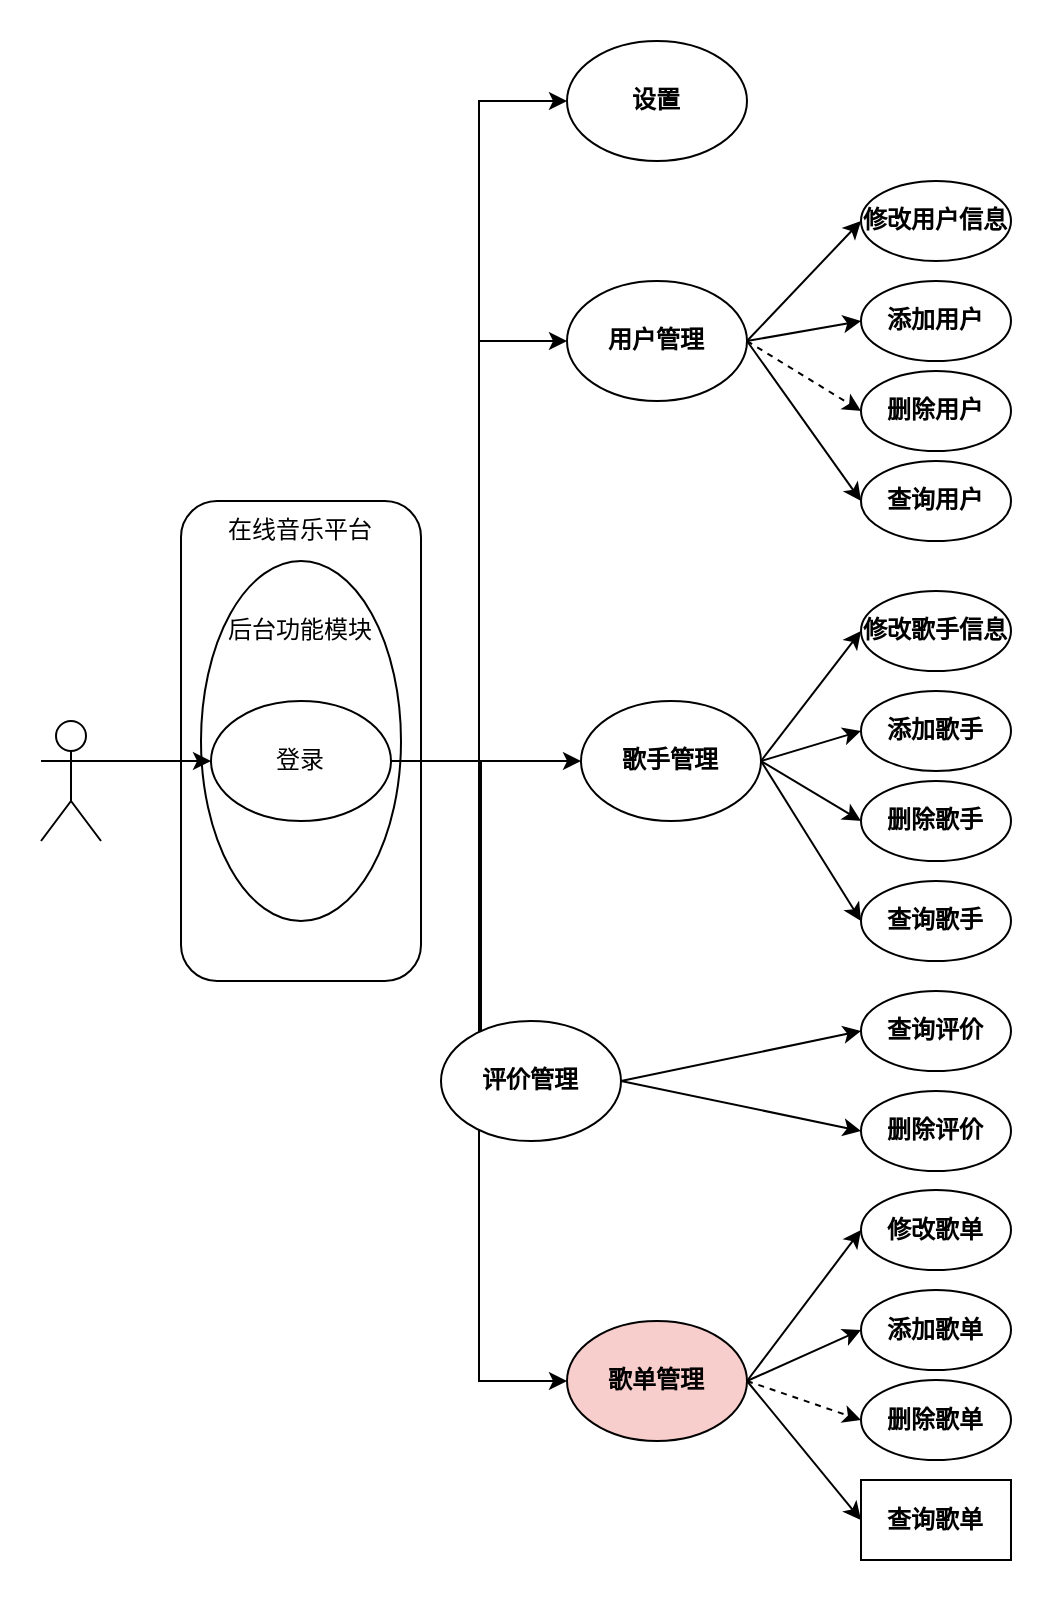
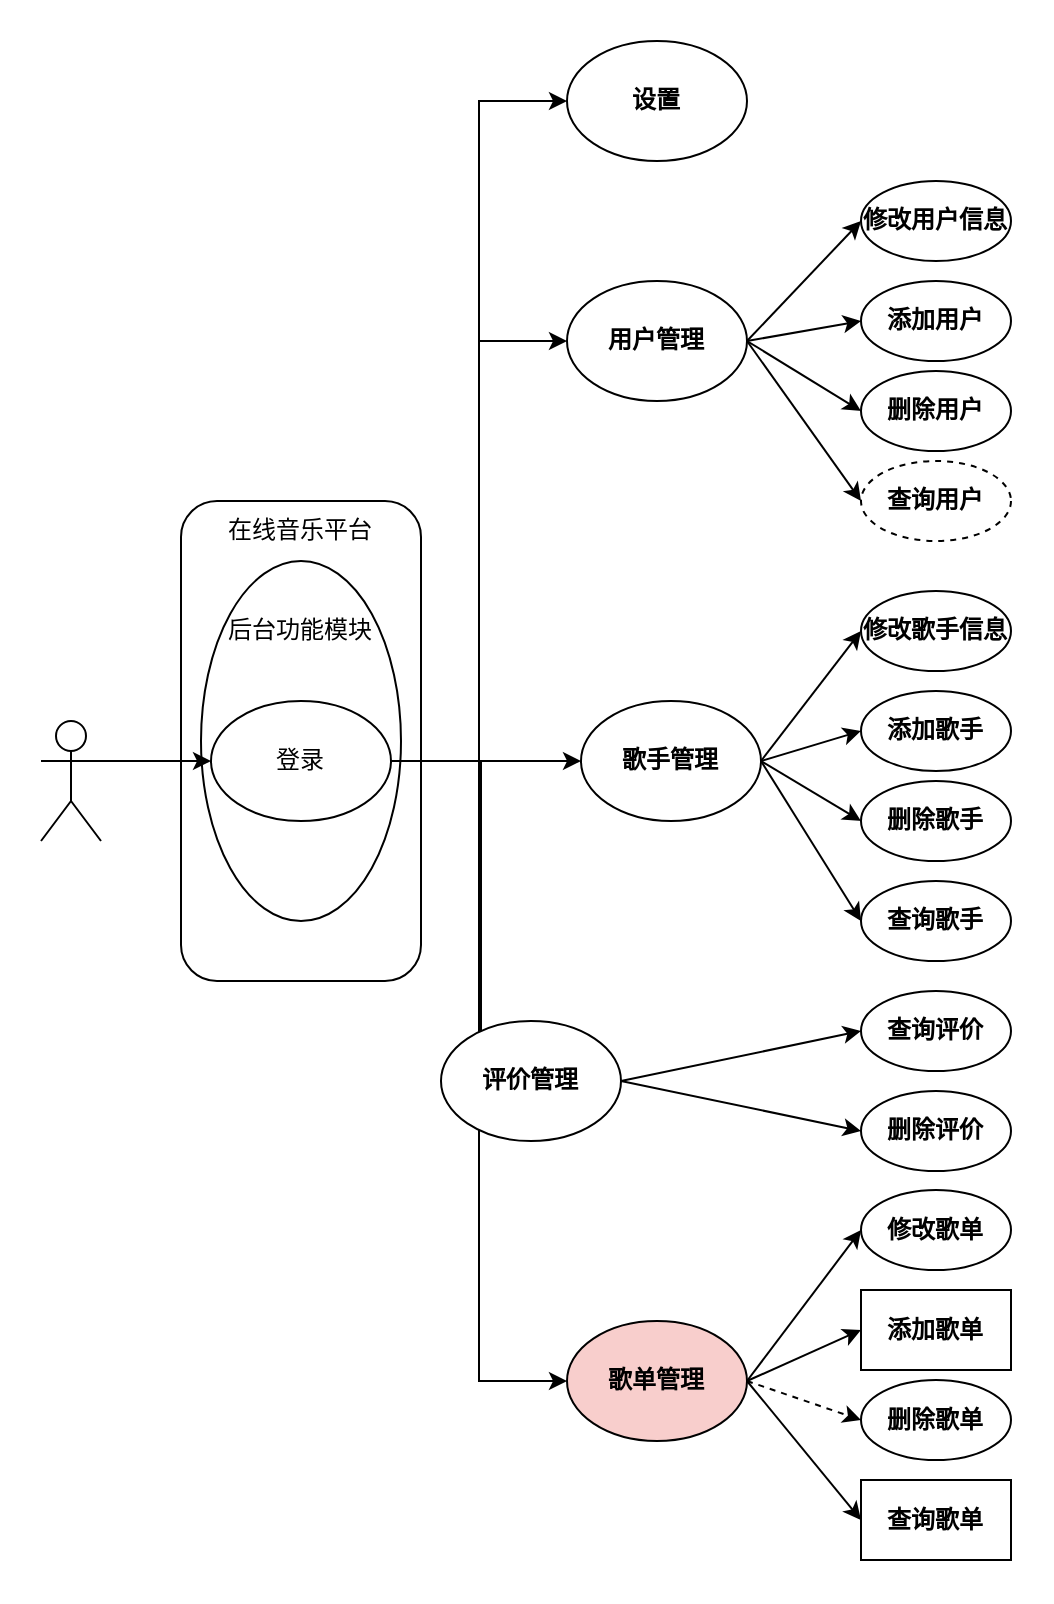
  <mxCell id="0" />
  <mxCell id="1" parent="0" />
  <mxCell id="2" value="" style="shape=umlActor;verticalLabelPosition=bottom;verticalAlign=top;html=1;outlineConnect=0;" vertex="1" parent="1"><mxGeometry x="20" y="360" width="30" height="60" as="geometry" /></mxCell>
  <mxCell id="3" value="" style="rounded=1;whiteSpace=wrap;html=1;" vertex="1" parent="1"><mxGeometry x="90" y="250" width="120" height="240" as="geometry" /></mxCell>
  <mxCell id="4" value="" style="ellipse;whiteSpace=wrap;html=1;" vertex="1" parent="1"><mxGeometry x="100" y="280" width="100" height="180" as="geometry" /></mxCell>
  <mxCell id="5" value="在线音乐平台" style="text;html=1;align=center;verticalAlign=middle;whiteSpace=wrap;rounded=0;" vertex="1" parent="1"><mxGeometry x="110" y="250" width="80" height="30" as="geometry" /></mxCell>
  <mxCell id="6" style="edgeStyle=orthogonalEdgeStyle;rounded=0;orthogonalLoop=1;jettySize=auto;html=1;exitX=1;exitY=0.5;exitDx=0;exitDy=0;entryX=0;entryY=0.5;entryDx=0;entryDy=0;" edge="1" parent="1" source="11" target="14"><mxGeometry relative="1" as="geometry"><mxPoint x="250" y="50" as="targetPoint" /></mxGeometry></mxCell>
  <mxCell id="7" style="edgeStyle=orthogonalEdgeStyle;rounded=0;orthogonalLoop=1;jettySize=auto;html=1;exitX=1;exitY=0.5;exitDx=0;exitDy=0;entryX=0;entryY=0.5;entryDx=0;entryDy=0;" edge="1" parent="1" source="11" target="15"><mxGeometry relative="1" as="geometry" /></mxCell>
  <mxCell id="8" style="edgeStyle=orthogonalEdgeStyle;rounded=0;orthogonalLoop=1;jettySize=auto;html=1;exitX=1;exitY=0.5;exitDx=0;exitDy=0;entryX=0;entryY=0.5;entryDx=0;entryDy=0;" edge="1" parent="1" source="11" target="16"><mxGeometry relative="1" as="geometry" /></mxCell>
  <mxCell id="9" style="edgeStyle=orthogonalEdgeStyle;rounded=0;orthogonalLoop=1;jettySize=auto;html=1;exitX=1;exitY=0.5;exitDx=0;exitDy=0;entryX=0;entryY=0.5;entryDx=0;entryDy=0;" edge="1" parent="1" source="11" target="17"><mxGeometry relative="1" as="geometry"><Array as="points"><mxPoint x="240" y="380" /><mxPoint x="240" y="540" /></Array></mxGeometry></mxCell>
  <mxCell id="10" style="edgeStyle=orthogonalEdgeStyle;rounded=0;orthogonalLoop=1;jettySize=auto;html=1;exitX=1;exitY=0.5;exitDx=0;exitDy=0;entryX=0;entryY=0.5;entryDx=0;entryDy=0;" edge="1" parent="1" source="11" target="18"><mxGeometry relative="1" as="geometry" /></mxCell>
  <mxCell id="11" value="登录" style="ellipse;whiteSpace=wrap;html=1;" vertex="1" parent="1"><mxGeometry x="105" y="350" width="90" height="60" as="geometry" /></mxCell>
  <mxCell id="12" value="后台功能模块" style="text;html=1;align=center;verticalAlign=middle;whiteSpace=wrap;rounded=0;" vertex="1" parent="1"><mxGeometry x="105" y="300" width="90" height="30" as="geometry" /></mxCell>
  <mxCell id="13" value="" style="endArrow=classic;html=1;rounded=0;entryX=0;entryY=0.5;entryDx=0;entryDy=0;" edge="1" parent="1" target="11"><mxGeometry width="50" height="50" relative="1" as="geometry"><mxPoint x="50" y="380" as="sourcePoint" /><mxPoint x="100" y="330" as="targetPoint" /></mxGeometry></mxCell>
  <mxCell id="14" value="设置" style="ellipse;whiteSpace=wrap;html=1;fontStyle=1" vertex="1" parent="1"><mxGeometry x="283" y="20" width="90" height="60" as="geometry" /></mxCell>
  <mxCell id="15" value="用户管理" style="ellipse;whiteSpace=wrap;html=1;fontStyle=1" vertex="1" parent="1"><mxGeometry x="283" y="140" width="90" height="60" as="geometry" /></mxCell>
  <mxCell id="16" value="歌手管理" style="ellipse;whiteSpace=wrap;html=1;fontStyle=1" vertex="1" parent="1"><mxGeometry x="290" y="350" width="90" height="60" as="geometry" /></mxCell>
  <mxCell id="17" value="评价管理" style="ellipse;whiteSpace=wrap;html=1;fontStyle=1" vertex="1" parent="1"><mxGeometry x="220" y="510" width="90" height="60" as="geometry" /></mxCell>
  <mxCell id="18" value="歌单管理" style="ellipse;whiteSpace=wrap;html=1;fontStyle=1;fillColor=#f8cecc;" vertex="1" parent="1"><mxGeometry x="283" y="660" width="90" height="60" as="geometry" /></mxCell>
  <mxCell id="19" value="修改用户信息" style="ellipse;whiteSpace=wrap;html=1;fontStyle=1" vertex="1" parent="1"><mxGeometry x="430" y="90" width="75" height="40" as="geometry" /></mxCell>
- <mxCell id="20" value="查询用户" style="ellipse;whiteSpace=wrap;html=1;fontStyle=1" vertex="1" parent="1"><mxGeometry x="430" y="230" width="75" height="40" as="geometry" /></mxCell>
+ <mxCell id="20" value="查询用户" style="ellipse;whiteSpace=wrap;html=1;fontStyle=1;dashed=1;" vertex="1" parent="1"><mxGeometry x="430" y="230" width="75" height="40" as="geometry" /></mxCell>
  <mxCell id="21" value="删除用户" style="ellipse;whiteSpace=wrap;html=1;fontStyle=1" vertex="1" parent="1"><mxGeometry x="430" y="185" width="75" height="40" as="geometry" /></mxCell>
  <mxCell id="22" value="添加用户" style="ellipse;whiteSpace=wrap;html=1;fontStyle=1" vertex="1" parent="1"><mxGeometry x="430" y="140" width="75" height="40" as="geometry" /></mxCell>
  <mxCell id="23" value="修改歌手信息" style="ellipse;whiteSpace=wrap;html=1;fontStyle=1" vertex="1" parent="1"><mxGeometry x="430" y="295" width="75" height="40" as="geometry" /></mxCell>
  <mxCell id="24" value="查询歌手" style="ellipse;whiteSpace=wrap;html=1;fontStyle=1" vertex="1" parent="1"><mxGeometry x="430" y="440" width="75" height="40" as="geometry" /></mxCell>
  <mxCell id="25" value="删除歌手" style="ellipse;whiteSpace=wrap;html=1;fontStyle=1" vertex="1" parent="1"><mxGeometry x="430" y="390" width="75" height="40" as="geometry" /></mxCell>
  <mxCell id="26" value="添加歌手" style="ellipse;whiteSpace=wrap;html=1;fontStyle=1" vertex="1" parent="1"><mxGeometry x="430" y="345" width="75" height="40" as="geometry" /></mxCell>
  <mxCell id="27" value="查询评价" style="ellipse;whiteSpace=wrap;html=1;fontStyle=1" vertex="1" parent="1"><mxGeometry x="430" y="495" width="75" height="40" as="geometry" /></mxCell>
  <mxCell id="28" value="删除评价" style="ellipse;whiteSpace=wrap;html=1;fontStyle=1" vertex="1" parent="1"><mxGeometry x="430" y="545" width="75" height="40" as="geometry" /></mxCell>
  <mxCell id="29" value="修改歌单" style="ellipse;whiteSpace=wrap;html=1;fontStyle=1" vertex="1" parent="1"><mxGeometry x="430" y="594.5" width="75" height="40" as="geometry" /></mxCell>
  <mxCell id="30" value="查询歌单" style="whiteSpace=wrap;html=1;fontStyle=1;rounded=0;" vertex="1" parent="1"><mxGeometry x="430" y="739.5" width="75" height="40" as="geometry" /></mxCell>
  <mxCell id="31" value="删除歌单" style="ellipse;whiteSpace=wrap;html=1;fontStyle=1" vertex="1" parent="1"><mxGeometry x="430" y="689.5" width="75" height="40" as="geometry" /></mxCell>
- <mxCell id="32" value="添加歌单" style="ellipse;whiteSpace=wrap;html=1;fontStyle=1" vertex="1" parent="1"><mxGeometry x="430" y="644.5" width="75" height="40" as="geometry" /></mxCell>
+ <mxCell id="32" value="添加歌单" style="whiteSpace=wrap;html=1;fontStyle=1;rounded=0;" vertex="1" parent="1"><mxGeometry x="430" y="644.5" width="75" height="40" as="geometry" /></mxCell>
  <mxCell id="33" value="" style="endArrow=classic;html=1;rounded=0;exitX=1;exitY=0.5;exitDx=0;exitDy=0;entryX=0;entryY=0.5;entryDx=0;entryDy=0;" edge="1" parent="1" source="15" target="19"><mxGeometry width="50" height="50" relative="1" as="geometry"><mxPoint x="270" y="350" as="sourcePoint" /><mxPoint x="320" y="300" as="targetPoint" /></mxGeometry></mxCell>
  <mxCell id="34" value="" style="endArrow=classic;html=1;rounded=0;exitX=1;exitY=0.5;exitDx=0;exitDy=0;entryX=0;entryY=0.5;entryDx=0;entryDy=0;" edge="1" parent="1" source="15" target="22"><mxGeometry width="50" height="50" relative="1" as="geometry"><mxPoint x="383" y="180" as="sourcePoint" /><mxPoint x="440" y="120" as="targetPoint" /></mxGeometry></mxCell>
- <mxCell id="35" value="" style="endArrow=classic;html=1;rounded=0;exitX=1;exitY=0.5;exitDx=0;exitDy=0;entryX=0;entryY=0.5;entryDx=0;entryDy=0;dashed=1;" edge="1" parent="1" source="15" target="21"><mxGeometry width="50" height="50" relative="1" as="geometry"><mxPoint x="383" y="180" as="sourcePoint" /><mxPoint x="440" y="170" as="targetPoint" /></mxGeometry></mxCell>
+ <mxCell id="35" value="" style="endArrow=classic;html=1;rounded=0;exitX=1;exitY=0.5;exitDx=0;exitDy=0;entryX=0;entryY=0.5;entryDx=0;entryDy=0;" edge="1" parent="1" source="15" target="21"><mxGeometry width="50" height="50" relative="1" as="geometry"><mxPoint x="383" y="180" as="sourcePoint" /><mxPoint x="440" y="170" as="targetPoint" /></mxGeometry></mxCell>
  <mxCell id="36" value="" style="endArrow=classic;html=1;rounded=0;exitX=1;exitY=0.5;exitDx=0;exitDy=0;entryX=0;entryY=0.5;entryDx=0;entryDy=0;" edge="1" parent="1" source="15" target="20"><mxGeometry width="50" height="50" relative="1" as="geometry"><mxPoint x="383" y="180" as="sourcePoint" /><mxPoint x="440" y="215" as="targetPoint" /></mxGeometry></mxCell>
  <mxCell id="37" value="" style="endArrow=classic;html=1;rounded=0;exitX=1;exitY=0.5;exitDx=0;exitDy=0;entryX=0;entryY=0.5;entryDx=0;entryDy=0;" edge="1" parent="1" source="16" target="23"><mxGeometry width="50" height="50" relative="1" as="geometry"><mxPoint x="383" y="180" as="sourcePoint" /><mxPoint x="440" y="120" as="targetPoint" /></mxGeometry></mxCell>
  <mxCell id="38" value="" style="endArrow=classic;html=1;rounded=0;exitX=1;exitY=0.5;exitDx=0;exitDy=0;entryX=0;entryY=0.5;entryDx=0;entryDy=0;" edge="1" parent="1" source="16" target="26"><mxGeometry width="50" height="50" relative="1" as="geometry"><mxPoint x="390" y="390" as="sourcePoint" /><mxPoint x="440" y="325" as="targetPoint" /></mxGeometry></mxCell>
  <mxCell id="39" value="" style="endArrow=classic;html=1;rounded=0;exitX=1;exitY=0.5;exitDx=0;exitDy=0;entryX=0;entryY=0.5;entryDx=0;entryDy=0;" edge="1" parent="1" source="16" target="25"><mxGeometry width="50" height="50" relative="1" as="geometry"><mxPoint x="390" y="390" as="sourcePoint" /><mxPoint x="440" y="375" as="targetPoint" /></mxGeometry></mxCell>
  <mxCell id="40" value="" style="endArrow=classic;html=1;rounded=0;exitX=1;exitY=0.5;exitDx=0;exitDy=0;entryX=0;entryY=0.5;entryDx=0;entryDy=0;" edge="1" parent="1" source="16" target="24"><mxGeometry width="50" height="50" relative="1" as="geometry"><mxPoint x="390" y="390" as="sourcePoint" /><mxPoint x="440" y="420" as="targetPoint" /></mxGeometry></mxCell>
  <mxCell id="41" value="" style="endArrow=classic;html=1;rounded=0;exitX=1;exitY=0.5;exitDx=0;exitDy=0;entryX=0;entryY=0.5;entryDx=0;entryDy=0;" edge="1" parent="1" source="17" target="27"><mxGeometry width="50" height="50" relative="1" as="geometry"><mxPoint x="390" y="390" as="sourcePoint" /><mxPoint x="440" y="470" as="targetPoint" /></mxGeometry></mxCell>
  <mxCell id="42" value="" style="endArrow=classic;html=1;rounded=0;exitX=1;exitY=0.5;exitDx=0;exitDy=0;entryX=0;entryY=0.5;entryDx=0;entryDy=0;" edge="1" parent="1" source="17" target="28"><mxGeometry width="50" height="50" relative="1" as="geometry"><mxPoint x="390" y="550" as="sourcePoint" /><mxPoint x="440" y="525" as="targetPoint" /></mxGeometry></mxCell>
  <mxCell id="43" value="" style="endArrow=classic;html=1;rounded=0;exitX=1;exitY=0.5;exitDx=0;exitDy=0;entryX=0;entryY=0.5;entryDx=0;entryDy=0;" edge="1" parent="1" source="18" target="29"><mxGeometry width="50" height="50" relative="1" as="geometry"><mxPoint x="390" y="550" as="sourcePoint" /><mxPoint x="440" y="575" as="targetPoint" /></mxGeometry></mxCell>
  <mxCell id="44" value="" style="endArrow=classic;html=1;rounded=0;exitX=1;exitY=0.5;exitDx=0;exitDy=0;entryX=0;entryY=0.5;entryDx=0;entryDy=0;" edge="1" parent="1" source="18" target="32"><mxGeometry width="50" height="50" relative="1" as="geometry"><mxPoint x="383" y="700" as="sourcePoint" /><mxPoint x="440" y="625" as="targetPoint" /></mxGeometry></mxCell>
  <mxCell id="45" value="" style="endArrow=classic;html=1;rounded=0;exitX=1;exitY=0.5;exitDx=0;exitDy=0;entryX=0;entryY=0.5;entryDx=0;entryDy=0;dashed=1;" edge="1" parent="1" source="18" target="31"><mxGeometry width="50" height="50" relative="1" as="geometry"><mxPoint x="383" y="700" as="sourcePoint" /><mxPoint x="440" y="675" as="targetPoint" /></mxGeometry></mxCell>
  <mxCell id="46" value="" style="endArrow=classic;html=1;rounded=0;exitX=1;exitY=0.5;exitDx=0;exitDy=0;entryX=0;entryY=0.5;entryDx=0;entryDy=0;" edge="1" parent="1" source="18" target="30"><mxGeometry width="50" height="50" relative="1" as="geometry"><mxPoint x="383" y="700" as="sourcePoint" /><mxPoint x="440" y="720" as="targetPoint" /></mxGeometry></mxCell>
